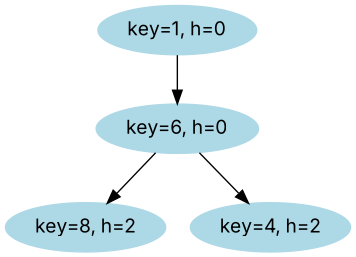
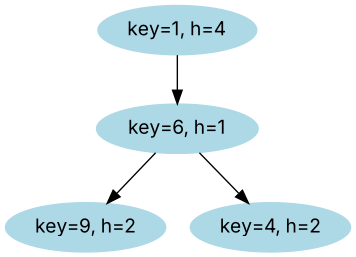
  digraph {
    fontname=Inter
    node [color=lightblue fontname=Inter style=filled]
    edge [fontname=Inter]
-   n1 [label="key=1, h=0"]
-   n2 [label="key=6, h=0"]
-   n3 [label="key=8, h=2"]
+   n1 [label="key=1, h=4"]
+   n2 [label="key=6, h=1"]
+   n3 [label="key=9, h=2"]
    n4 [label="key=4, h=2"]
    n1 -> n2
    n2 -> n3
    n2 -> n4
  }
